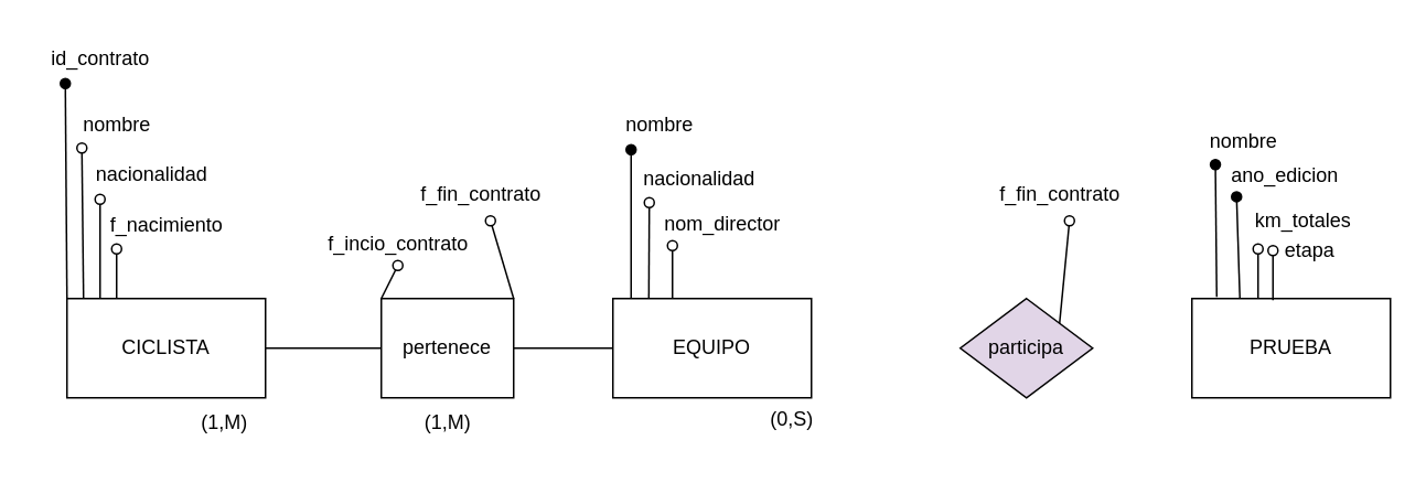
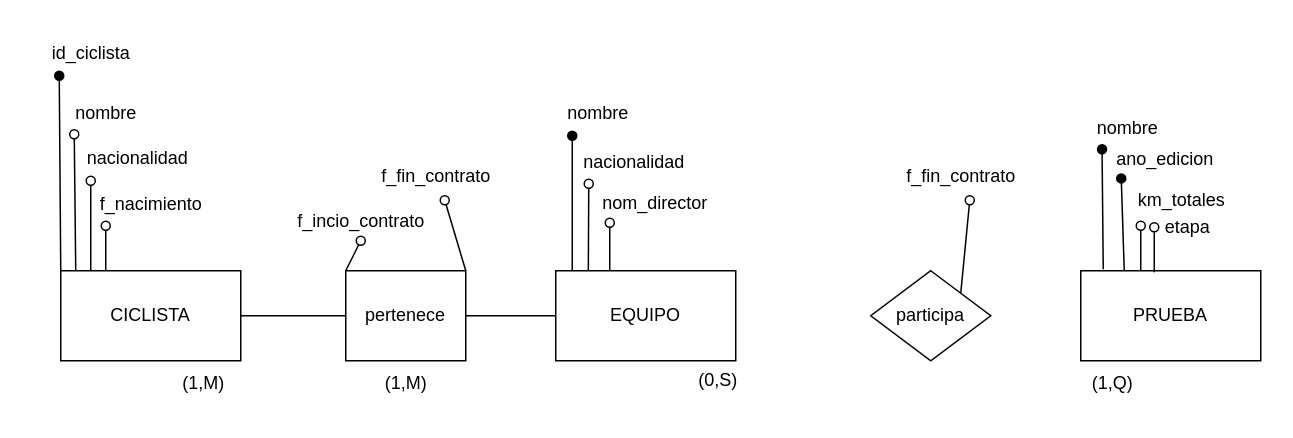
  <mxCell id="0" />
  <mxCell id="1" parent="0" />
  <mxCell id="2" value="CICLISTA" style="rounded=0;whiteSpace=wrap;html=1;" vertex="1" parent="1"><mxGeometry x="40" y="180" width="120" height="60" as="geometry" /></mxCell>
  <mxCell id="3" value="EQUIPO" style="rounded=0;whiteSpace=wrap;html=1;" vertex="1" parent="1"><mxGeometry x="370" y="180" width="120" height="60" as="geometry" /></mxCell>
  <mxCell id="4" value="PRUEBA" style="rounded=0;whiteSpace=wrap;html=1;" vertex="1" parent="1"><mxGeometry x="720" y="180" width="120" height="60" as="geometry" /></mxCell>
  <mxCell id="5" value="" style="endArrow=oval;html=1;rounded=0;endFill=0;entryX=0.15;entryY=0.967;entryDx=0;entryDy=0;entryPerimeter=0;" edge="1" parent="1" target="11"><mxGeometry width="50" height="50" relative="1" as="geometry"><mxPoint x="50" y="180" as="sourcePoint" /><mxPoint x="50" y="130" as="targetPoint" /></mxGeometry></mxCell>
- <mxCell id="6" value="participa" style="rhombus;whiteSpace=wrap;html=1;fillColor=#e1d5e7;" vertex="1" parent="1"><mxGeometry x="580" y="180" width="80" height="60" as="geometry" /></mxCell>
+ <mxCell id="6" value="participa" style="rhombus;whiteSpace=wrap;html=1;" vertex="1" parent="1"><mxGeometry x="580" y="180" width="80" height="60" as="geometry" /></mxCell>
  <mxCell id="7" value="" style="endArrow=oval;html=1;rounded=0;exitX=1;exitY=0;exitDx=0;exitDy=0;endFill=0;entryX=0.56;entryY=1.033;entryDx=0;entryDy=0;entryPerimeter=0;" edge="1" parent="1" source="8" target="16"><mxGeometry width="50" height="50" relative="1" as="geometry"><mxPoint x="310" y="151" as="sourcePoint" /><mxPoint x="310" y="160" as="targetPoint" /></mxGeometry></mxCell>
  <mxCell id="8" value="pertenece" style="whiteSpace=wrap;html=1;rounded=0;" vertex="1" parent="1"><mxGeometry x="230" y="180" width="80" height="60" as="geometry" /></mxCell>
  <mxCell id="9" value="" style="endArrow=none;html=1;rounded=0;exitX=1;exitY=0.5;exitDx=0;exitDy=0;entryX=0;entryY=0.5;entryDx=0;entryDy=0;" edge="1" parent="1" source="2" target="8"><mxGeometry width="50" height="50" relative="1" as="geometry"><mxPoint x="370" y="280" as="sourcePoint" /><mxPoint x="420" y="230" as="targetPoint" /></mxGeometry></mxCell>
  <mxCell id="10" value="" style="endArrow=none;html=1;rounded=0;exitX=1;exitY=0.5;exitDx=0;exitDy=0;entryX=0;entryY=0.5;entryDx=0;entryDy=0;" edge="1" parent="1" source="8" target="3"><mxGeometry width="50" height="50" relative="1" as="geometry"><mxPoint x="170" y="220" as="sourcePoint" /><mxPoint x="240" y="220" as="targetPoint" /></mxGeometry></mxCell>
  <mxCell id="11" value="nombre" style="text;html=1;align=center;verticalAlign=middle;resizable=0;points=[];autosize=1;strokeColor=none;fillColor=none;" vertex="1" parent="1"><mxGeometry x="40" y="60" width="60" height="30" as="geometry" /></mxCell>
  <mxCell id="12" value="nacionalidad" style="text;html=1;align=center;verticalAlign=middle;resizable=0;points=[];autosize=1;strokeColor=none;fillColor=none;" vertex="1" parent="1"><mxGeometry x="46" y="90" width="90" height="30" as="geometry" /></mxCell>
  <mxCell id="13" value="f_nacimiento" style="text;html=1;align=center;verticalAlign=middle;resizable=0;points=[];autosize=1;strokeColor=none;fillColor=none;" vertex="1" parent="1"><mxGeometry x="55" y="121" width="90" height="30" as="geometry" /></mxCell>
  <mxCell id="14" value="" style="endArrow=oval;html=1;rounded=0;endFill=0;" edge="1" parent="1"><mxGeometry width="50" height="50" relative="1" as="geometry"><mxPoint x="60" y="180" as="sourcePoint" /><mxPoint x="60" y="120" as="targetPoint" /></mxGeometry></mxCell>
  <mxCell id="15" value="" style="endArrow=oval;html=1;rounded=0;endFill=0;" edge="1" parent="1"><mxGeometry width="50" height="50" relative="1" as="geometry"><mxPoint x="70" y="180" as="sourcePoint" /><mxPoint x="70" y="150" as="targetPoint" /><Array as="points"><mxPoint x="70" y="180" /></Array></mxGeometry></mxCell>
  <mxCell id="16" value="f_fin_contrato" style="text;html=1;align=center;verticalAlign=middle;resizable=0;points=[];autosize=1;strokeColor=none;fillColor=none;" vertex="1" parent="1"><mxGeometry x="240" y="102" width="100" height="30" as="geometry" /></mxCell>
  <mxCell id="17" value="" style="endArrow=oval;html=1;rounded=0;exitX=0;exitY=0;exitDx=0;exitDy=0;endFill=0;" edge="1" parent="1" source="8"><mxGeometry width="50" height="50" relative="1" as="geometry"><mxPoint x="300" y="205" as="sourcePoint" /><mxPoint x="240" y="160" as="targetPoint" /></mxGeometry></mxCell>
  <mxCell id="18" value="f_incio_contrato" style="text;html=1;align=center;verticalAlign=middle;resizable=0;points=[];autosize=1;strokeColor=none;fillColor=none;" vertex="1" parent="1"><mxGeometry x="185" y="132" width="110" height="30" as="geometry" /></mxCell>
  <mxCell id="19" value="" style="endArrow=oval;html=1;rounded=0;exitX=1;exitY=0;exitDx=0;exitDy=0;endFill=1;" edge="1" parent="1"><mxGeometry width="50" height="50" relative="1" as="geometry"><mxPoint x="381" y="180" as="sourcePoint" /><mxPoint x="381" y="90" as="targetPoint" /></mxGeometry></mxCell>
  <mxCell id="20" value="nombre" style="text;html=1;align=center;verticalAlign=middle;resizable=0;points=[];autosize=1;strokeColor=none;fillColor=none;" vertex="1" parent="1"><mxGeometry x="368" y="60" width="60" height="30" as="geometry" /></mxCell>
  <mxCell id="21" value="nacionalidad" style="text;html=1;align=center;verticalAlign=middle;resizable=0;points=[];autosize=1;strokeColor=none;fillColor=none;" vertex="1" parent="1"><mxGeometry x="377" y="93" width="90" height="30" as="geometry" /></mxCell>
  <mxCell id="22" value="" style="endArrow=oval;html=1;rounded=0;endFill=1;" edge="1" parent="1"><mxGeometry width="50" height="50" relative="1" as="geometry"><mxPoint x="40" y="180" as="sourcePoint" /><mxPoint x="39" y="50" as="targetPoint" /></mxGeometry></mxCell>
- <mxCell id="23" value="id_contrato" style="text;html=1;align=center;verticalAlign=middle;resizable=0;points=[];autosize=1;strokeColor=none;fillColor=none;" vertex="1" parent="1"><mxGeometry x="20" y="20" width="80" height="30" as="geometry" /></mxCell>
+ <mxCell id="23" value="id_ciclista" style="text;html=1;align=center;verticalAlign=middle;resizable=0;points=[];autosize=1;strokeColor=none;fillColor=none;" vertex="1" parent="1"><mxGeometry x="20" y="20" width="80" height="30" as="geometry" /></mxCell>
  <mxCell id="24" value="" style="endArrow=oval;html=1;rounded=0;endFill=0;exitX=0.181;exitY=-0.009;exitDx=0;exitDy=0;exitPerimeter=0;entryX=0.1;entryY=1.033;entryDx=0;entryDy=0;entryPerimeter=0;" edge="1" parent="1" source="3"><mxGeometry width="50" height="50" relative="1" as="geometry"><mxPoint x="389.96" y="178.02" as="sourcePoint" /><mxPoint x="392" y="121.99" as="targetPoint" /></mxGeometry></mxCell>
  <mxCell id="25" value="nom_director" style="text;html=1;align=center;verticalAlign=middle;resizable=0;points=[];autosize=1;strokeColor=none;fillColor=none;" vertex="1" parent="1"><mxGeometry x="391" y="120" width="90" height="30" as="geometry" /></mxCell>
  <mxCell id="26" value="" style="endArrow=oval;html=1;rounded=0;endFill=0;entryX=0.1;entryY=1.033;entryDx=0;entryDy=0;entryPerimeter=0;" edge="1" parent="1"><mxGeometry width="50" height="50" relative="1" as="geometry"><mxPoint x="406" y="180" as="sourcePoint" /><mxPoint x="406" y="148" as="targetPoint" /></mxGeometry></mxCell>
  <mxCell id="27" value="nombre" style="text;html=1;align=center;verticalAlign=middle;resizable=0;points=[];autosize=1;strokeColor=none;fillColor=none;" vertex="1" parent="1"><mxGeometry x="721" y="70" width="60" height="30" as="geometry" /></mxCell>
  <mxCell id="28" value="" style="endArrow=oval;html=1;rounded=0;endFill=1;exitX=0.181;exitY=-0.009;exitDx=0;exitDy=0;exitPerimeter=0;entryX=0.22;entryY=0.967;entryDx=0;entryDy=0;entryPerimeter=0;" edge="1" parent="1" target="27"><mxGeometry width="50" height="50" relative="1" as="geometry"><mxPoint x="735" y="179" as="sourcePoint" /><mxPoint x="735" y="109" as="targetPoint" /></mxGeometry></mxCell>
  <mxCell id="29" value="ano_edicion" style="text;html=1;align=center;verticalAlign=middle;resizable=0;points=[];autosize=1;strokeColor=none;fillColor=none;" vertex="1" parent="1"><mxGeometry x="731" y="91" width="90" height="30" as="geometry" /></mxCell>
  <mxCell id="30" value="" style="endArrow=oval;html=1;rounded=0;endFill=1;entryX=0;entryY=0.014;entryDx=0;entryDy=0;entryPerimeter=0;" edge="1" parent="1" target="31"><mxGeometry width="50" height="50" relative="1" as="geometry"><mxPoint x="749" y="180" as="sourcePoint" /><mxPoint x="746.56" y="146.13" as="targetPoint" /></mxGeometry></mxCell>
  <mxCell id="31" value="km_totales" style="text;html=1;align=center;verticalAlign=middle;resizable=0;points=[];autosize=1;strokeColor=none;fillColor=none;" vertex="1" parent="1"><mxGeometry x="747" y="118" width="80" height="30" as="geometry" /></mxCell>
  <mxCell id="32" value="" style="endArrow=oval;html=1;rounded=0;endFill=0;exitX=0.181;exitY=-0.009;exitDx=0;exitDy=0;exitPerimeter=0;" edge="1" parent="1"><mxGeometry width="50" height="50" relative="1" as="geometry"><mxPoint x="760" y="180.01" as="sourcePoint" /><mxPoint x="760" y="150" as="targetPoint" /></mxGeometry></mxCell>
  <mxCell id="33" value="" style="endArrow=oval;html=1;rounded=0;exitX=1;exitY=0;exitDx=0;exitDy=0;endFill=0;entryX=0.56;entryY=1.033;entryDx=0;entryDy=0;entryPerimeter=0;" edge="1" parent="1" target="34"><mxGeometry width="50" height="50" relative="1" as="geometry"><mxPoint x="640" y="195" as="sourcePoint" /><mxPoint x="660" y="160" as="targetPoint" /></mxGeometry></mxCell>
  <mxCell id="34" value="f_fin_contrato" style="text;html=1;align=center;verticalAlign=middle;resizable=0;points=[];autosize=1;strokeColor=none;fillColor=none;" vertex="1" parent="1"><mxGeometry x="590" y="102" width="100" height="30" as="geometry" /></mxCell>
  <mxCell id="35" value="" style="endArrow=oval;html=1;rounded=0;endFill=0;exitX=0.181;exitY=-0.009;exitDx=0;exitDy=0;exitPerimeter=0;" edge="1" parent="1"><mxGeometry width="50" height="50" relative="1" as="geometry"><mxPoint x="769" y="181.01" as="sourcePoint" /><mxPoint x="769" y="151" as="targetPoint" /><Array as="points"><mxPoint x="769" y="171" /></Array></mxGeometry></mxCell>
  <mxCell id="36" value="etapa" style="text;html=1;align=center;verticalAlign=middle;resizable=0;points=[];autosize=1;strokeColor=none;fillColor=none;" vertex="1" parent="1"><mxGeometry x="766" y="136" width="50" height="30" as="geometry" /></mxCell>
  <mxCell id="37" value="(1,M)" style="text;html=1;align=center;verticalAlign=middle;resizable=0;points=[];autosize=1;strokeColor=none;fillColor=none;" vertex="1" parent="1"><mxGeometry x="110" y="240" width="50" height="30" as="geometry" /></mxCell>
+ <mxCell id="38" value="(1,Q)" style="text;html=1;align=center;verticalAlign=middle;resizable=0;points=[];autosize=1;strokeColor=none;fillColor=none;" vertex="1" parent="1"><mxGeometry x="716" y="240" width="50" height="30" as="geometry" /></mxCell>
  <mxCell id="39" value="(0,S)" style="text;html=1;align=center;verticalAlign=middle;resizable=0;points=[];autosize=1;strokeColor=none;fillColor=none;" vertex="1" parent="1"><mxGeometry x="453" y="238" width="50" height="30" as="geometry" /></mxCell>
  <mxCell id="40" value="(1,M)" style="text;html=1;align=center;verticalAlign=middle;resizable=0;points=[];autosize=1;strokeColor=none;fillColor=none;" vertex="1" parent="1"><mxGeometry x="245" y="240" width="50" height="30" as="geometry" /></mxCell>
